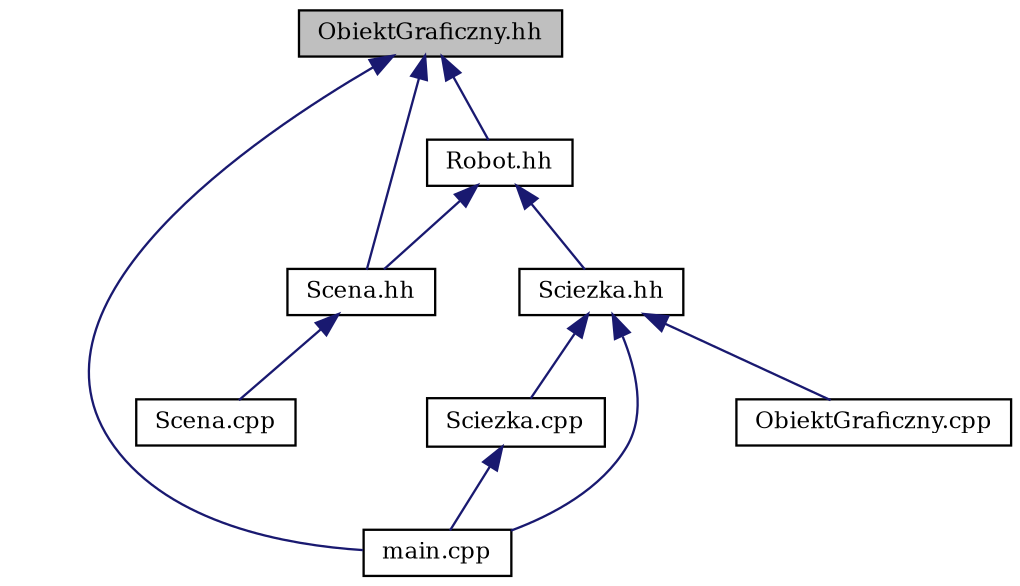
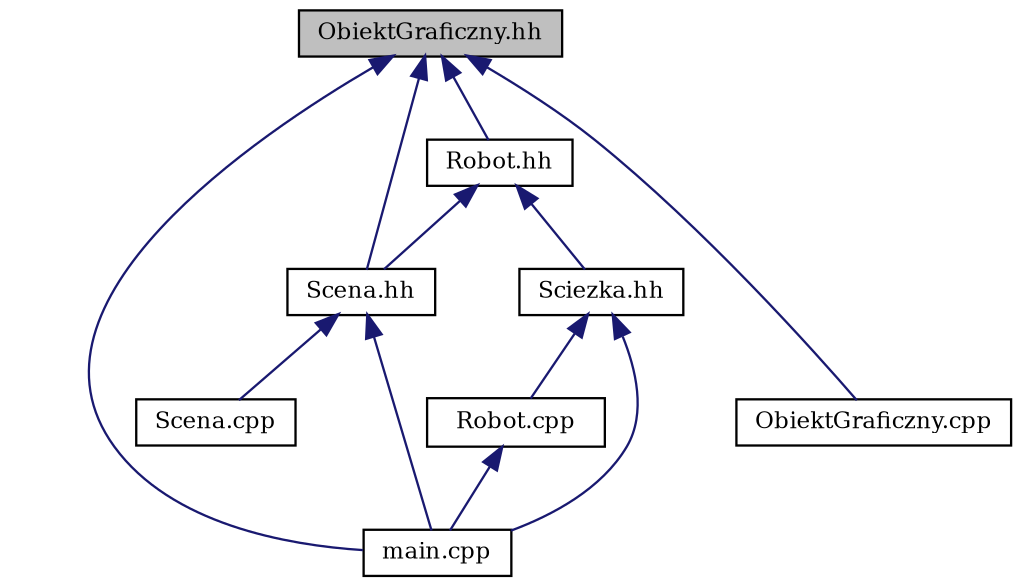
  digraph {
    fontname="DejaVu Serif"
    node [color=black fillcolor=white fontname="DejaVu Serif" fontsize=10 shape=record style=filled]
    edge [color=midnightblue dir=back fontname="DejaVu Serif" fontsize=10 labelfontname=Helvetica labelfontsize=10 style=solid]
    n1 [fillcolor=grey75 fontcolor=black height=0.2 label="ObiektGraficzny.hh" width=0.4]
    n2 [height=0.2 label="Robot.hh" width=0.4]
    n3 [height=0.2 label="main.cpp" width=0.4]
    n4 [height=0.2 label="ObiektGraficzny.cpp" width=0.4]
    n5 [height=0.2 label="Scena.hh" width=0.4]
    n6 [height=0.2 label="Sciezka.hh" width=0.4]
    n7 [height=0.2 label="Scena.cpp" width=0.4]
-   n8 [height=0.2 label="Sciezka.cpp" width=0.4]
+   n8 [height=0.2 label="Robot.cpp" width=0.4]
    n1 -> n2
    n1 -> n3
-   n6 -> n4
+   n1 -> n4
    n1 -> n5
    n2 -> n5
    n2 -> n6
+   n5 -> n3
    n5 -> n7
    n6 -> n3
    n6 -> n8
    n8 -> n3
  }
